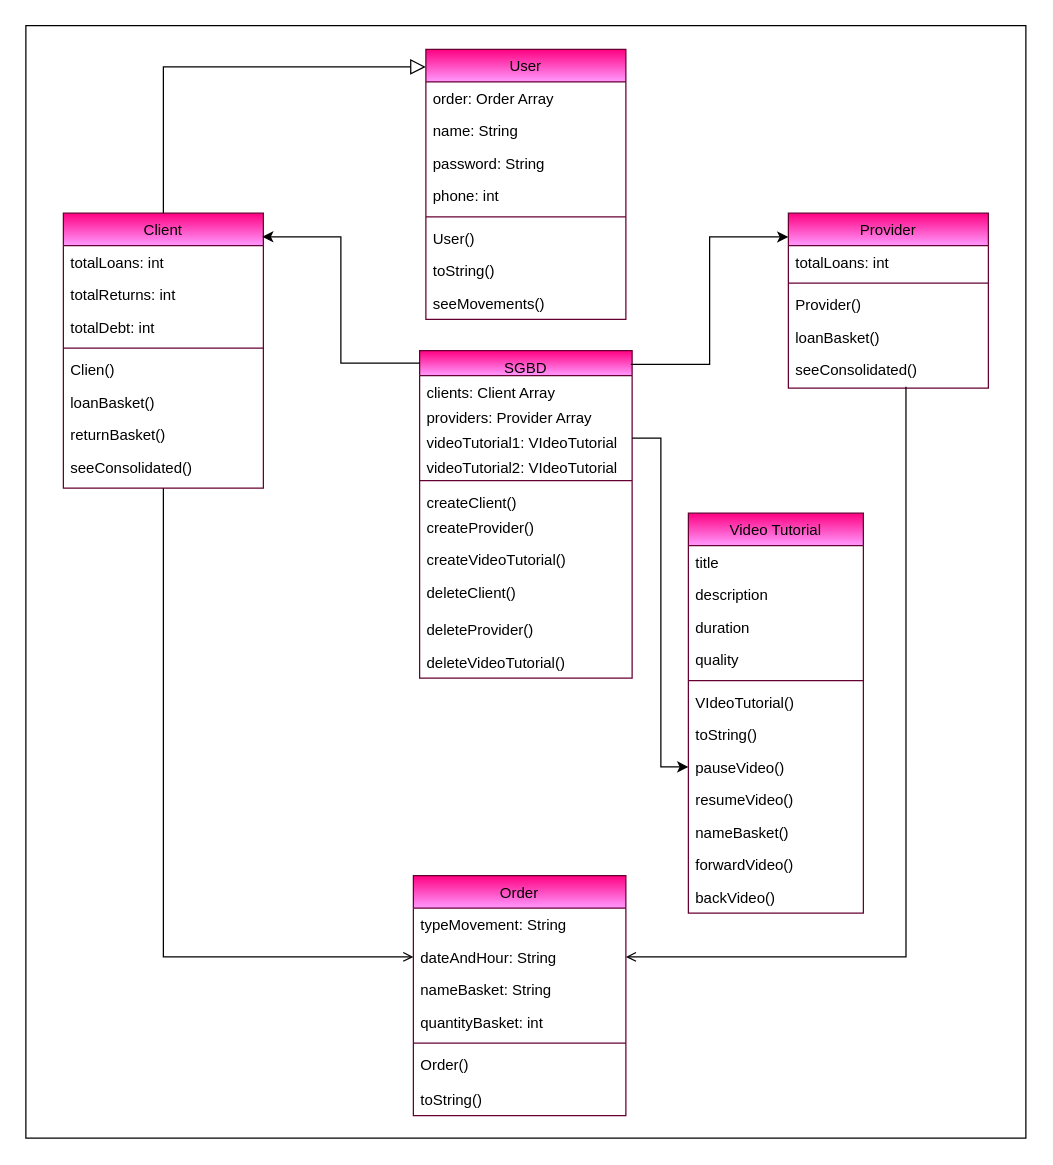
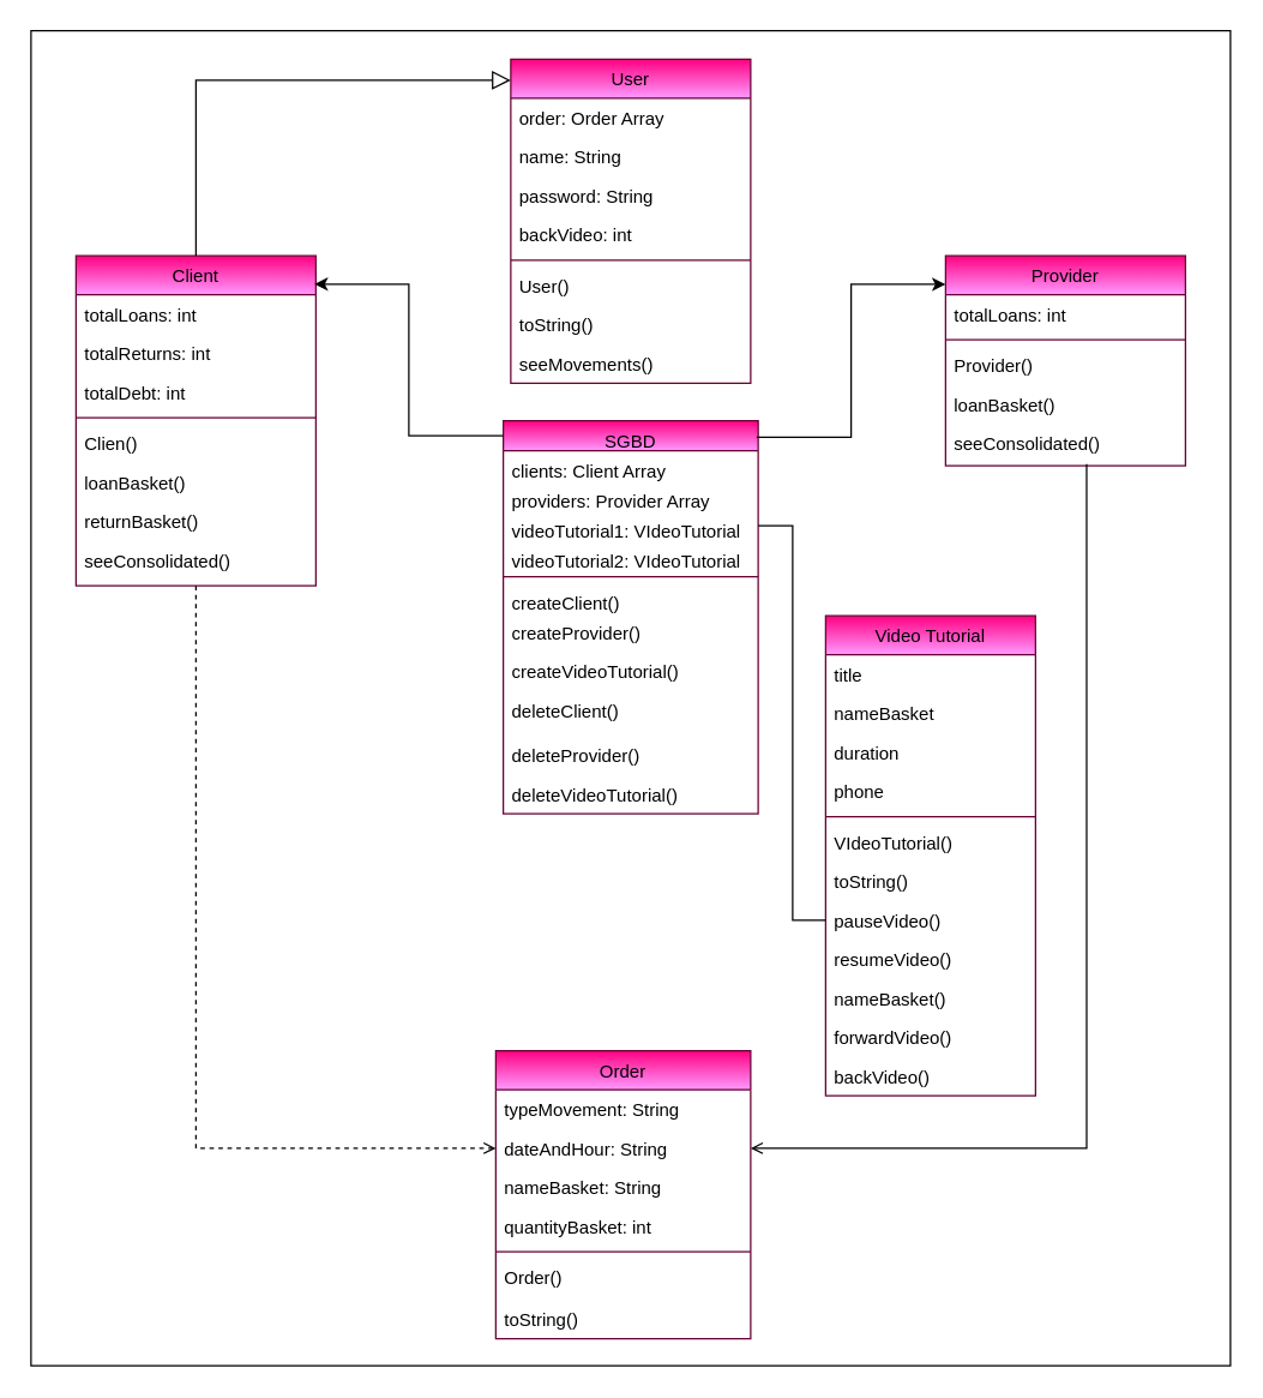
  <mxCell id="0" />
  <mxCell id="1" parent="0" />
  <mxCell id="2" value="" style="rounded=0;whiteSpace=wrap;html=1;labelBackgroundColor=#FFFF33;fillColor=none;" parent="1" vertex="1"><mxGeometry x="20" y="20" width="800" height="890" as="geometry" /></mxCell>
  <mxCell id="3" value="Order" style="swimlane;fontStyle=0;align=center;verticalAlign=top;childLayout=stackLayout;horizontal=1;startSize=26;horizontalStack=0;resizeParent=1;resizeLast=0;collapsible=1;marginBottom=0;rounded=0;shadow=0;strokeWidth=1;fillColor=#FF0080;gradientColor=#FF99FF;strokeColor=#660033;swimlaneFillColor=none;" parent="1" vertex="1"><mxGeometry x="330" y="700" width="170" height="192" as="geometry"><mxRectangle x="130" y="380" width="160" height="26" as="alternateBounds" /></mxGeometry></mxCell>
  <mxCell id="4" value="typeMovement: String " style="text;align=left;verticalAlign=top;spacingLeft=4;spacingRight=4;overflow=hidden;rotatable=0;points=[[0,0.5],[1,0.5]];portConstraint=eastwest;fontStyle=0" parent="3" vertex="1"><mxGeometry y="26" width="170" height="26" as="geometry" /></mxCell>
  <mxCell id="5" value="dateAndHour: String" style="text;align=left;verticalAlign=top;spacingLeft=4;spacingRight=4;overflow=hidden;rotatable=0;points=[[0,0.5],[1,0.5]];portConstraint=eastwest;" parent="3" vertex="1"><mxGeometry y="52" width="170" height="26" as="geometry" /></mxCell>
  <mxCell id="6" value="nameBasket: String" style="text;align=left;verticalAlign=top;spacingLeft=4;spacingRight=4;overflow=hidden;rotatable=0;points=[[0,0.5],[1,0.5]];portConstraint=eastwest;rounded=0;shadow=0;html=0;" parent="3" vertex="1"><mxGeometry y="78" width="170" height="26" as="geometry" /></mxCell>
  <mxCell id="7" value="quantityBasket: int&#10;" style="text;align=left;verticalAlign=top;spacingLeft=4;spacingRight=4;overflow=hidden;rotatable=0;points=[[0,0.5],[1,0.5]];portConstraint=eastwest;rounded=0;shadow=0;html=0;" parent="3" vertex="1"><mxGeometry y="104" width="170" height="26" as="geometry" /></mxCell>
  <mxCell id="8" value="" style="line;html=1;strokeWidth=1;align=left;verticalAlign=middle;spacingTop=-1;spacingLeft=3;spacingRight=3;rotatable=0;labelPosition=right;points=[];portConstraint=eastwest;strokeColor=#660033;" parent="3" vertex="1"><mxGeometry y="130" width="170" height="8" as="geometry" /></mxCell>
  <mxCell id="9" value="Order()" style="text;align=left;verticalAlign=top;spacingLeft=4;spacingRight=4;overflow=hidden;rotatable=0;points=[[0,0.5],[1,0.5]];portConstraint=eastwest;" parent="3" vertex="1"><mxGeometry y="138" width="170" height="28" as="geometry" /></mxCell>
  <mxCell id="10" value="toString()" style="text;align=left;verticalAlign=top;spacingLeft=4;spacingRight=4;overflow=hidden;rotatable=0;points=[[0,0.5],[1,0.5]];portConstraint=eastwest;" parent="3" vertex="1"><mxGeometry y="166" width="170" height="26" as="geometry" /></mxCell>
  <mxCell id="11" value="User" style="swimlane;fontStyle=0;align=center;verticalAlign=top;childLayout=stackLayout;horizontal=1;startSize=26;horizontalStack=0;resizeParent=1;resizeLast=0;collapsible=1;marginBottom=0;rounded=0;shadow=0;strokeWidth=1;gradientColor=#FF99FF;fillColor=#FF0080;strokeColor=#660033;swimlaneFillColor=none;" parent="1" vertex="1"><mxGeometry x="340" y="39" width="160" height="216" as="geometry"><mxRectangle x="550" y="140" width="160" height="26" as="alternateBounds" /></mxGeometry></mxCell>
  <mxCell id="12" value="order: Order Array" style="text;align=left;verticalAlign=top;spacingLeft=4;spacingRight=4;overflow=hidden;rotatable=0;points=[[0,0.5],[1,0.5]];portConstraint=eastwest;labelBackgroundColor=none;" parent="11" vertex="1"><mxGeometry y="26" width="160" height="26" as="geometry" /></mxCell>
  <mxCell id="13" value="name: String" style="text;align=left;verticalAlign=top;spacingLeft=4;spacingRight=4;overflow=hidden;rotatable=0;points=[[0,0.5],[1,0.5]];portConstraint=eastwest;" parent="11" vertex="1"><mxGeometry y="52" width="160" height="26" as="geometry" /></mxCell>
  <mxCell id="14" value="password: String" style="text;align=left;verticalAlign=top;spacingLeft=4;spacingRight=4;overflow=hidden;rotatable=0;points=[[0,0.5],[1,0.5]];portConstraint=eastwest;rounded=0;shadow=0;html=0;" parent="11" vertex="1"><mxGeometry y="78" width="160" height="26" as="geometry" /></mxCell>
- <mxCell id="15" value="phone: int" style="text;align=left;verticalAlign=top;spacingLeft=4;spacingRight=4;overflow=hidden;rotatable=0;points=[[0,0.5],[1,0.5]];portConstraint=eastwest;rounded=0;shadow=0;html=0;" parent="11" vertex="1"><mxGeometry y="104" width="160" height="26" as="geometry" /></mxCell>
+ <mxCell id="15" value="backVideo: int" style="text;align=left;verticalAlign=top;spacingLeft=4;spacingRight=4;overflow=hidden;rotatable=0;points=[[0,0.5],[1,0.5]];portConstraint=eastwest;rounded=0;shadow=0;html=0;" parent="11" vertex="1"><mxGeometry y="104" width="160" height="26" as="geometry" /></mxCell>
  <mxCell id="16" value="" style="line;html=1;strokeWidth=1;align=left;verticalAlign=middle;spacingTop=-1;spacingLeft=3;spacingRight=3;rotatable=0;labelPosition=right;points=[];portConstraint=eastwest;strokeColor=#660033;" parent="11" vertex="1"><mxGeometry y="130" width="160" height="8" as="geometry" /></mxCell>
  <mxCell id="17" value="User()" style="text;align=left;verticalAlign=top;spacingLeft=4;spacingRight=4;overflow=hidden;rotatable=0;points=[[0,0.5],[1,0.5]];portConstraint=eastwest;" parent="11" vertex="1"><mxGeometry y="138" width="160" height="26" as="geometry" /></mxCell>
  <mxCell id="18" value="toString()" style="text;align=left;verticalAlign=top;spacingLeft=4;spacingRight=4;overflow=hidden;rotatable=0;points=[[0,0.5],[1,0.5]];portConstraint=eastwest;" parent="11" vertex="1"><mxGeometry y="164" width="160" height="26" as="geometry" /></mxCell>
  <mxCell id="19" value="seeMovements() " style="text;align=left;verticalAlign=top;spacingLeft=4;spacingRight=4;overflow=hidden;rotatable=0;points=[[0,0.5],[1,0.5]];portConstraint=eastwest;" parent="11" vertex="1"><mxGeometry y="190" width="160" height="26" as="geometry" /></mxCell>
  <mxCell id="20" value="Video Tutorial" style="swimlane;fontStyle=0;align=center;verticalAlign=top;childLayout=stackLayout;horizontal=1;startSize=26;horizontalStack=0;resizeParent=1;resizeLast=0;collapsible=1;marginBottom=0;rounded=0;shadow=0;strokeWidth=1;fillColor=#FF0080;gradientColor=#FF99FF;strokeColor=#660033;swimlaneFillColor=none;" parent="1" vertex="1"><mxGeometry x="550" y="410" width="140" height="320" as="geometry"><mxRectangle x="550" y="140" width="160" height="26" as="alternateBounds" /></mxGeometry></mxCell>
  <mxCell id="21" value="title" style="text;align=left;verticalAlign=top;spacingLeft=4;spacingRight=4;overflow=hidden;rotatable=0;points=[[0,0.5],[1,0.5]];portConstraint=eastwest;rounded=0;shadow=0;html=0;" parent="20" vertex="1"><mxGeometry y="26" width="140" height="26" as="geometry" /></mxCell>
- <mxCell id="22" value="description" style="text;align=left;verticalAlign=top;spacingLeft=4;spacingRight=4;overflow=hidden;rotatable=0;points=[[0,0.5],[1,0.5]];portConstraint=eastwest;rounded=0;shadow=0;html=0;" parent="20" vertex="1"><mxGeometry y="52" width="140" height="26" as="geometry" /></mxCell>
+ <mxCell id="22" value="nameBasket" style="text;align=left;verticalAlign=top;spacingLeft=4;spacingRight=4;overflow=hidden;rotatable=0;points=[[0,0.5],[1,0.5]];portConstraint=eastwest;rounded=0;shadow=0;html=0;" parent="20" vertex="1"><mxGeometry y="52" width="140" height="26" as="geometry" /></mxCell>
  <mxCell id="23" value="duration" style="text;align=left;verticalAlign=top;spacingLeft=4;spacingRight=4;overflow=hidden;rotatable=0;points=[[0,0.5],[1,0.5]];portConstraint=eastwest;" parent="20" vertex="1"><mxGeometry y="78" width="140" height="26" as="geometry" /></mxCell>
- <mxCell id="24" value="quality" style="text;align=left;verticalAlign=top;spacingLeft=4;spacingRight=4;overflow=hidden;rotatable=0;points=[[0,0.5],[1,0.5]];portConstraint=eastwest;rounded=0;shadow=0;html=0;" parent="20" vertex="1"><mxGeometry y="104" width="140" height="26" as="geometry" /></mxCell>
+ <mxCell id="24" value="phone" style="text;align=left;verticalAlign=top;spacingLeft=4;spacingRight=4;overflow=hidden;rotatable=0;points=[[0,0.5],[1,0.5]];portConstraint=eastwest;rounded=0;shadow=0;html=0;" parent="20" vertex="1"><mxGeometry y="104" width="140" height="26" as="geometry" /></mxCell>
  <mxCell id="25" value="" style="line;html=1;strokeWidth=1;align=left;verticalAlign=middle;spacingTop=-1;spacingLeft=3;spacingRight=3;rotatable=0;labelPosition=right;points=[];portConstraint=eastwest;strokeColor=#660033;" parent="20" vertex="1"><mxGeometry y="130" width="140" height="8" as="geometry" /></mxCell>
  <mxCell id="26" value="VIdeoTutorial()" style="text;align=left;verticalAlign=top;spacingLeft=4;spacingRight=4;overflow=hidden;rotatable=0;points=[[0,0.5],[1,0.5]];portConstraint=eastwest;" parent="20" vertex="1"><mxGeometry y="138" width="140" height="26" as="geometry" /></mxCell>
  <mxCell id="27" value="toString()" style="text;align=left;verticalAlign=top;spacingLeft=4;spacingRight=4;overflow=hidden;rotatable=0;points=[[0,0.5],[1,0.5]];portConstraint=eastwest;" parent="20" vertex="1"><mxGeometry y="164" width="140" height="26" as="geometry" /></mxCell>
  <mxCell id="28" value="pauseVideo()" style="text;align=left;verticalAlign=top;spacingLeft=4;spacingRight=4;overflow=hidden;rotatable=0;points=[[0,0.5],[1,0.5]];portConstraint=eastwest;" parent="20" vertex="1"><mxGeometry y="190" width="140" height="26" as="geometry" /></mxCell>
  <mxCell id="29" value="resumeVideo()" style="text;align=left;verticalAlign=top;spacingLeft=4;spacingRight=4;overflow=hidden;rotatable=0;points=[[0,0.5],[1,0.5]];portConstraint=eastwest;" parent="20" vertex="1"><mxGeometry y="216" width="140" height="26" as="geometry" /></mxCell>
  <mxCell id="30" value="nameBasket()" style="text;align=left;verticalAlign=top;spacingLeft=4;spacingRight=4;overflow=hidden;rotatable=0;points=[[0,0.5],[1,0.5]];portConstraint=eastwest;" parent="20" vertex="1"><mxGeometry y="242" width="140" height="26" as="geometry" /></mxCell>
  <mxCell id="31" value="forwardVideo()" style="text;align=left;verticalAlign=top;spacingLeft=4;spacingRight=4;overflow=hidden;rotatable=0;points=[[0,0.5],[1,0.5]];portConstraint=eastwest;" parent="20" vertex="1"><mxGeometry y="268" width="140" height="26" as="geometry" /></mxCell>
  <mxCell id="32" value="backVideo()" style="text;align=left;verticalAlign=top;spacingLeft=4;spacingRight=4;overflow=hidden;rotatable=0;points=[[0,0.5],[1,0.5]];portConstraint=eastwest;" parent="20" vertex="1"><mxGeometry y="294" width="140" height="26" as="geometry" /></mxCell>
  <mxCell id="33" value="SGBD" style="swimlane;fontStyle=0;align=center;verticalAlign=top;childLayout=stackLayout;horizontal=1;startSize=20;horizontalStack=0;resizeParent=1;resizeLast=0;collapsible=1;marginBottom=0;rounded=0;shadow=0;strokeWidth=1;fillColor=#FF0080;gradientColor=#FF99FF;strokeColor=#660033;swimlaneFillColor=none;" parent="1" vertex="1"><mxGeometry x="335" y="280" width="170" height="262" as="geometry"><mxRectangle x="550" y="140" width="160" height="26" as="alternateBounds" /></mxGeometry></mxCell>
  <mxCell id="34" value="clients: Client Array" style="text;align=left;verticalAlign=top;spacingLeft=4;spacingRight=4;overflow=hidden;rotatable=0;points=[[0,0.5],[1,0.5]];portConstraint=eastwest;labelBackgroundColor=none;" parent="33" vertex="1"><mxGeometry y="20" width="170" height="20" as="geometry" /></mxCell>
  <mxCell id="35" value="providers: Provider Array" style="text;align=left;verticalAlign=top;spacingLeft=4;spacingRight=4;overflow=hidden;rotatable=0;points=[[0,0.5],[1,0.5]];portConstraint=eastwest;labelBackgroundColor=none;" parent="33" vertex="1"><mxGeometry y="40" width="170" height="20" as="geometry" /></mxCell>
  <mxCell id="36" value="videoTutorial1: VIdeoTutorial" style="text;align=left;verticalAlign=top;spacingLeft=4;spacingRight=4;overflow=hidden;rotatable=0;points=[[0,0.5],[1,0.5]];portConstraint=eastwest;" parent="33" vertex="1"><mxGeometry y="60" width="170" height="20" as="geometry" /></mxCell>
  <mxCell id="37" value="videoTutorial2: VIdeoTutorial" style="text;align=left;verticalAlign=top;spacingLeft=4;spacingRight=4;overflow=hidden;rotatable=0;points=[[0,0.5],[1,0.5]];portConstraint=eastwest;" parent="33" vertex="1"><mxGeometry y="80" width="170" height="20" as="geometry" /></mxCell>
  <mxCell id="38" value="" style="line;html=1;strokeWidth=1;align=left;verticalAlign=middle;spacingTop=-1;spacingLeft=3;spacingRight=3;rotatable=0;labelPosition=right;points=[];portConstraint=eastwest;strokeColor=#660033;" parent="33" vertex="1"><mxGeometry y="100" width="170" height="8" as="geometry" /></mxCell>
  <mxCell id="39" value="createClient()" style="text;align=left;verticalAlign=top;spacingLeft=4;spacingRight=4;overflow=hidden;rotatable=0;points=[[0,0.5],[1,0.5]];portConstraint=eastwest;labelBackgroundColor=none;" parent="33" vertex="1"><mxGeometry y="108" width="170" height="20" as="geometry" /></mxCell>
  <mxCell id="40" value="createProvider()" style="text;align=left;verticalAlign=top;spacingLeft=4;spacingRight=4;overflow=hidden;rotatable=0;points=[[0,0.5],[1,0.5]];portConstraint=eastwest;labelBackgroundColor=none;" parent="33" vertex="1"><mxGeometry y="128" width="170" height="26" as="geometry" /></mxCell>
  <mxCell id="41" value="createVideoTutorial()" style="text;align=left;verticalAlign=top;spacingLeft=4;spacingRight=4;overflow=hidden;rotatable=0;points=[[0,0.5],[1,0.5]];portConstraint=eastwest;" parent="33" vertex="1"><mxGeometry y="154" width="170" height="26" as="geometry" /></mxCell>
  <mxCell id="42" value="deleteClient()" style="text;align=left;verticalAlign=top;spacingLeft=4;spacingRight=4;overflow=hidden;rotatable=0;points=[[0,0.5],[1,0.5]];portConstraint=eastwest;labelBackgroundColor=none;" parent="33" vertex="1"><mxGeometry y="180" width="170" height="30" as="geometry" /></mxCell>
  <mxCell id="43" value="deleteProvider()" style="text;align=left;verticalAlign=top;spacingLeft=4;spacingRight=4;overflow=hidden;rotatable=0;points=[[0,0.5],[1,0.5]];portConstraint=eastwest;labelBackgroundColor=none;" parent="33" vertex="1"><mxGeometry y="210" width="170" height="26" as="geometry" /></mxCell>
  <mxCell id="44" value="deleteVideoTutorial()" style="text;align=left;verticalAlign=top;spacingLeft=4;spacingRight=4;overflow=hidden;rotatable=0;points=[[0,0.5],[1,0.5]];portConstraint=eastwest;" parent="33" vertex="1"><mxGeometry y="236" width="170" height="26" as="geometry" /></mxCell>
  <mxCell id="45" value="Client" style="swimlane;fontStyle=0;align=center;verticalAlign=top;childLayout=stackLayout;horizontal=1;startSize=26;horizontalStack=0;resizeParent=1;resizeLast=0;collapsible=1;marginBottom=0;rounded=0;shadow=0;strokeWidth=1;fillColor=#FF0080;gradientColor=#FF99FF;swimlaneFillColor=none;strokeColor=#660033;" parent="1" vertex="1"><mxGeometry x="50" y="170" width="160" height="220" as="geometry"><mxRectangle x="550" y="140" width="160" height="26" as="alternateBounds" /></mxGeometry></mxCell>
  <mxCell id="46" value="totalLoans: int" style="text;align=left;verticalAlign=top;spacingLeft=4;spacingRight=4;overflow=hidden;rotatable=0;points=[[0,0.5],[1,0.5]];portConstraint=eastwest;" parent="45" vertex="1"><mxGeometry y="26" width="160" height="26" as="geometry" /></mxCell>
  <mxCell id="47" value="totalReturns: int" style="text;align=left;verticalAlign=top;spacingLeft=4;spacingRight=4;overflow=hidden;rotatable=0;points=[[0,0.5],[1,0.5]];portConstraint=eastwest;" parent="45" vertex="1"><mxGeometry y="52" width="160" height="26" as="geometry" /></mxCell>
  <mxCell id="48" value="totalDebt: int" style="text;align=left;verticalAlign=top;spacingLeft=4;spacingRight=4;overflow=hidden;rotatable=0;points=[[0,0.5],[1,0.5]];portConstraint=eastwest;" parent="45" vertex="1"><mxGeometry y="78" width="160" height="26" as="geometry" /></mxCell>
  <mxCell id="49" value="" style="line;html=1;strokeWidth=1;align=left;verticalAlign=middle;spacingTop=-1;spacingLeft=3;spacingRight=3;rotatable=0;labelPosition=right;points=[];portConstraint=eastwest;strokeColor=#660033;" parent="45" vertex="1"><mxGeometry y="104" width="160" height="8" as="geometry" /></mxCell>
  <mxCell id="50" value="Clien()" style="text;align=left;verticalAlign=top;spacingLeft=4;spacingRight=4;overflow=hidden;rotatable=0;points=[[0,0.5],[1,0.5]];portConstraint=eastwest;" parent="45" vertex="1"><mxGeometry y="112" width="160" height="26" as="geometry" /></mxCell>
  <mxCell id="51" value="loanBasket()" style="text;align=left;verticalAlign=top;spacingLeft=4;spacingRight=4;overflow=hidden;rotatable=0;points=[[0,0.5],[1,0.5]];portConstraint=eastwest;labelBackgroundColor=none;" parent="45" vertex="1"><mxGeometry y="138" width="160" height="26" as="geometry" /></mxCell>
  <mxCell id="52" value="returnBasket()" style="text;align=left;verticalAlign=top;spacingLeft=4;spacingRight=4;overflow=hidden;rotatable=0;points=[[0,0.5],[1,0.5]];portConstraint=eastwest;labelBackgroundColor=none;" parent="45" vertex="1"><mxGeometry y="164" width="160" height="26" as="geometry" /></mxCell>
  <mxCell id="53" value="seeConsolidated()" style="text;align=left;verticalAlign=top;spacingLeft=4;spacingRight=4;overflow=hidden;rotatable=0;points=[[0,0.5],[1,0.5]];portConstraint=eastwest;labelBackgroundColor=none;" parent="45" vertex="1"><mxGeometry y="190" width="160" height="26" as="geometry" /></mxCell>
  <mxCell id="54" value="Provider" style="swimlane;fontStyle=0;align=center;verticalAlign=top;childLayout=stackLayout;horizontal=1;startSize=26;horizontalStack=0;resizeParent=1;resizeLast=0;collapsible=1;marginBottom=0;rounded=0;shadow=0;strokeWidth=1;fillColor=#FF0080;gradientColor=#FF99FF;strokeColor=#660033;" parent="1" vertex="1"><mxGeometry x="630" y="170" width="160" height="140" as="geometry"><mxRectangle x="550" y="140" width="160" height="26" as="alternateBounds" /></mxGeometry></mxCell>
  <mxCell id="55" value="totalLoans: int" style="text;align=left;verticalAlign=top;spacingLeft=4;spacingRight=4;overflow=hidden;rotatable=0;points=[[0,0.5],[1,0.5]];portConstraint=eastwest;" parent="54" vertex="1"><mxGeometry y="26" width="160" height="26" as="geometry" /></mxCell>
  <mxCell id="56" value="" style="line;html=1;strokeWidth=1;align=left;verticalAlign=middle;spacingTop=-1;spacingLeft=3;spacingRight=3;rotatable=0;labelPosition=right;points=[];portConstraint=eastwest;strokeColor=#660033;" parent="54" vertex="1"><mxGeometry y="52" width="160" height="8" as="geometry" /></mxCell>
  <mxCell id="57" value="Provider()" style="text;align=left;verticalAlign=top;spacingLeft=4;spacingRight=4;overflow=hidden;rotatable=0;points=[[0,0.5],[1,0.5]];portConstraint=eastwest;" parent="54" vertex="1"><mxGeometry y="60" width="160" height="26" as="geometry" /></mxCell>
  <mxCell id="58" value="loanBasket()&#10;" style="text;align=left;verticalAlign=top;spacingLeft=4;spacingRight=4;overflow=hidden;rotatable=0;points=[[0,0.5],[1,0.5]];portConstraint=eastwest;labelBackgroundColor=none;" parent="54" vertex="1"><mxGeometry y="86" width="160" height="26" as="geometry" /></mxCell>
  <mxCell id="59" value="seeConsolidated()" style="text;align=left;verticalAlign=top;spacingLeft=4;spacingRight=4;overflow=hidden;rotatable=0;points=[[0,0.5],[1,0.5]];portConstraint=eastwest;labelBackgroundColor=none;" parent="54" vertex="1"><mxGeometry y="112" width="160" height="26" as="geometry" /></mxCell>
- <mxCell id="60" value="" style="endArrow=open;shadow=0;strokeWidth=1;rounded=0;endFill=1;edgeStyle=orthogonalEdgeStyle;elbow=vertical;entryX=0;entryY=0.5;entryDx=0;entryDy=0;exitX=0.5;exitY=1;exitDx=0;exitDy=0;" parent="1" source="45" target="5" edge="1"><mxGeometry x="0.5" y="41" relative="1" as="geometry"><mxPoint x="442" y="660" as="sourcePoint" /><mxPoint x="560" y="650" as="targetPoint" /><mxPoint x="-40" y="32" as="offset" /></mxGeometry></mxCell>
+ <mxCell id="60" value="" style="endArrow=open;shadow=0;strokeWidth=1;rounded=0;endFill=1;edgeStyle=orthogonalEdgeStyle;elbow=vertical;entryX=0;entryY=0.5;entryDx=0;entryDy=0;exitX=0.5;exitY=1;exitDx=0;exitDy=0;dashed=1;" parent="1" source="45" target="5" edge="1"><mxGeometry x="0.5" y="41" relative="1" as="geometry"><mxPoint x="442" y="660" as="sourcePoint" /><mxPoint x="560" y="650" as="targetPoint" /><mxPoint x="-40" y="32" as="offset" /></mxGeometry></mxCell>
  <mxCell id="61" value="" style="endArrow=open;shadow=0;strokeWidth=1;rounded=0;endFill=1;edgeStyle=orthogonalEdgeStyle;elbow=vertical;entryX=1;entryY=0.5;entryDx=0;entryDy=0;exitX=0.588;exitY=1.038;exitDx=0;exitDy=0;exitPerimeter=0;" parent="1" target="5" edge="1" source="59"><mxGeometry x="0.5" y="41" relative="1" as="geometry"><mxPoint x="719" y="328" as="sourcePoint" /><mxPoint x="580" y="670" as="targetPoint" /><mxPoint x="-40" y="32" as="offset" /></mxGeometry></mxCell>
  <mxCell id="62" value="" style="endArrow=block;endSize=10;endFill=0;shadow=0;strokeWidth=1;rounded=0;edgeStyle=orthogonalEdgeStyle;elbow=vertical;entryX=0;entryY=0.065;entryDx=0;entryDy=0;exitX=0.5;exitY=0;exitDx=0;exitDy=0;entryPerimeter=0;" parent="1" source="45" target="11" edge="1"><mxGeometry width="160" relative="1" as="geometry"><mxPoint x="110" y="170" as="sourcePoint" /><mxPoint x="260" y="280" as="targetPoint" /></mxGeometry></mxCell>
  <mxCell id="63" style="edgeStyle=elbowEdgeStyle;rounded=0;orthogonalLoop=1;jettySize=auto;html=1;exitX=0;exitY=0.038;exitDx=0;exitDy=0;entryX=0.994;entryY=0.086;entryDx=0;entryDy=0;entryPerimeter=0;exitPerimeter=0;" parent="1" source="33" target="45" edge="1"><mxGeometry relative="1" as="geometry"><mxPoint x="190" y="218" as="targetPoint" /></mxGeometry></mxCell>
  <mxCell id="64" style="edgeStyle=elbowEdgeStyle;rounded=0;orthogonalLoop=1;jettySize=auto;html=1;entryX=0;entryY=0.136;entryDx=0;entryDy=0;entryPerimeter=0;exitX=0.994;exitY=0.042;exitDx=0;exitDy=0;exitPerimeter=0;" parent="1" source="33" target="54" edge="1"><mxGeometry relative="1" as="geometry"><mxPoint x="640.96" y="256.988" as="targetPoint" /><mxPoint x="510" y="290" as="sourcePoint" /></mxGeometry></mxCell>
- <mxCell id="65" style="edgeStyle=elbowEdgeStyle;rounded=0;orthogonalLoop=1;jettySize=auto;html=1;exitX=1;exitY=0.5;exitDx=0;exitDy=0;" parent="1" source="36" target="28" edge="1"><mxGeometry relative="1" as="geometry" /></mxCell>
+ <mxCell id="65" style="edgeStyle=elbowEdgeStyle;rounded=0;orthogonalLoop=1;jettySize=auto;html=1;exitX=1;exitY=0.5;exitDx=0;exitDy=0;endArrow=none;" parent="1" source="36" target="28" edge="1"><mxGeometry relative="1" as="geometry" /></mxCell>
